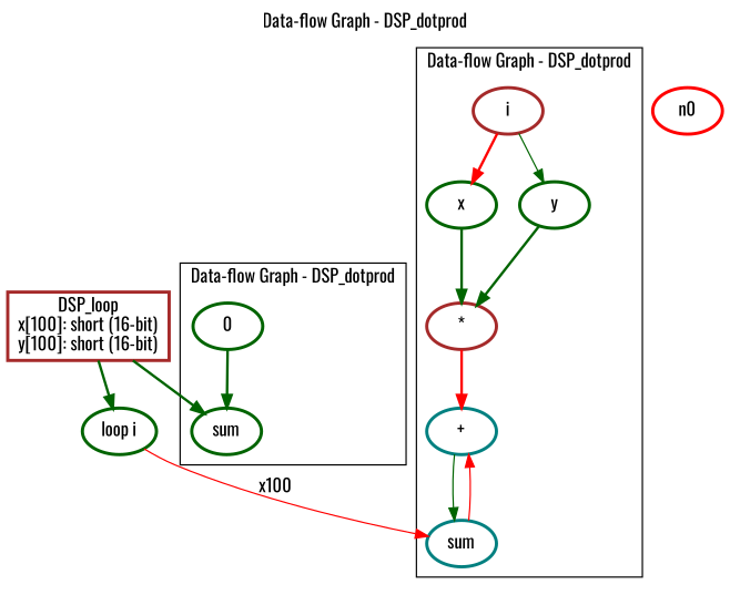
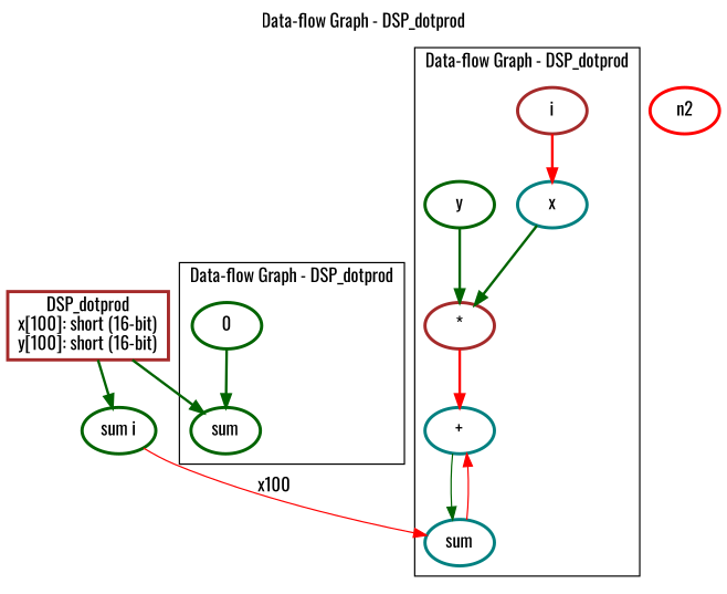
  digraph {
    fontname=Oswald
    label="Data-flow Graph - DSP_dotprod"
    labelloc=t
    node [color=darkgreen fontname=Oswald penwidth=2.5]
    edge [color=darkgreen fontname=Oswald style=bold]
    n6 [color=teal label="+"]
    n7 [color=teal label=sum]
    n8 [color=brown label="*"]
-   n9 [label=x]
+   n9 [color=teal label=x]
    n10 [color=brown label=i]
    n11 [label=y]
    n2 [label=sum]
    n4 [label=0]
-   n1 [color=brown label="DSP_loop\nx[100]: short (16-bit)\ny[100]: short (16-bit)\n" shape=box]
-   n5 [label="loop i"]
-   n0 [color=red]
+   n1 [color=brown label="DSP_dotprod\nx[100]: short (16-bit)\ny[100]: short (16-bit)\n" shape=box]
+   n5 [label="sum i"]
+   n0 [color=red label=n2]
    subgraph cluster_1 {
      n6
      n7
      n8
      n9
      n10
      n11
    }
    subgraph cluster_2 {
      n2
      n4
    }
    subgraph cluster_3 {
    }
    n6 -> n7 [style=solid]
    n7 -> n6 [color=red style=solid]
    n8 -> n6 [color=red]
    n9 -> n8
    n10 -> n9 [color=red]
-   n10 -> n11 [style=solid]
    n11 -> n8
    n4 -> n2
    n1 -> n2
    n1 -> n5
    n5 -> n7 [color=red label=x100 style=solid]
  }
